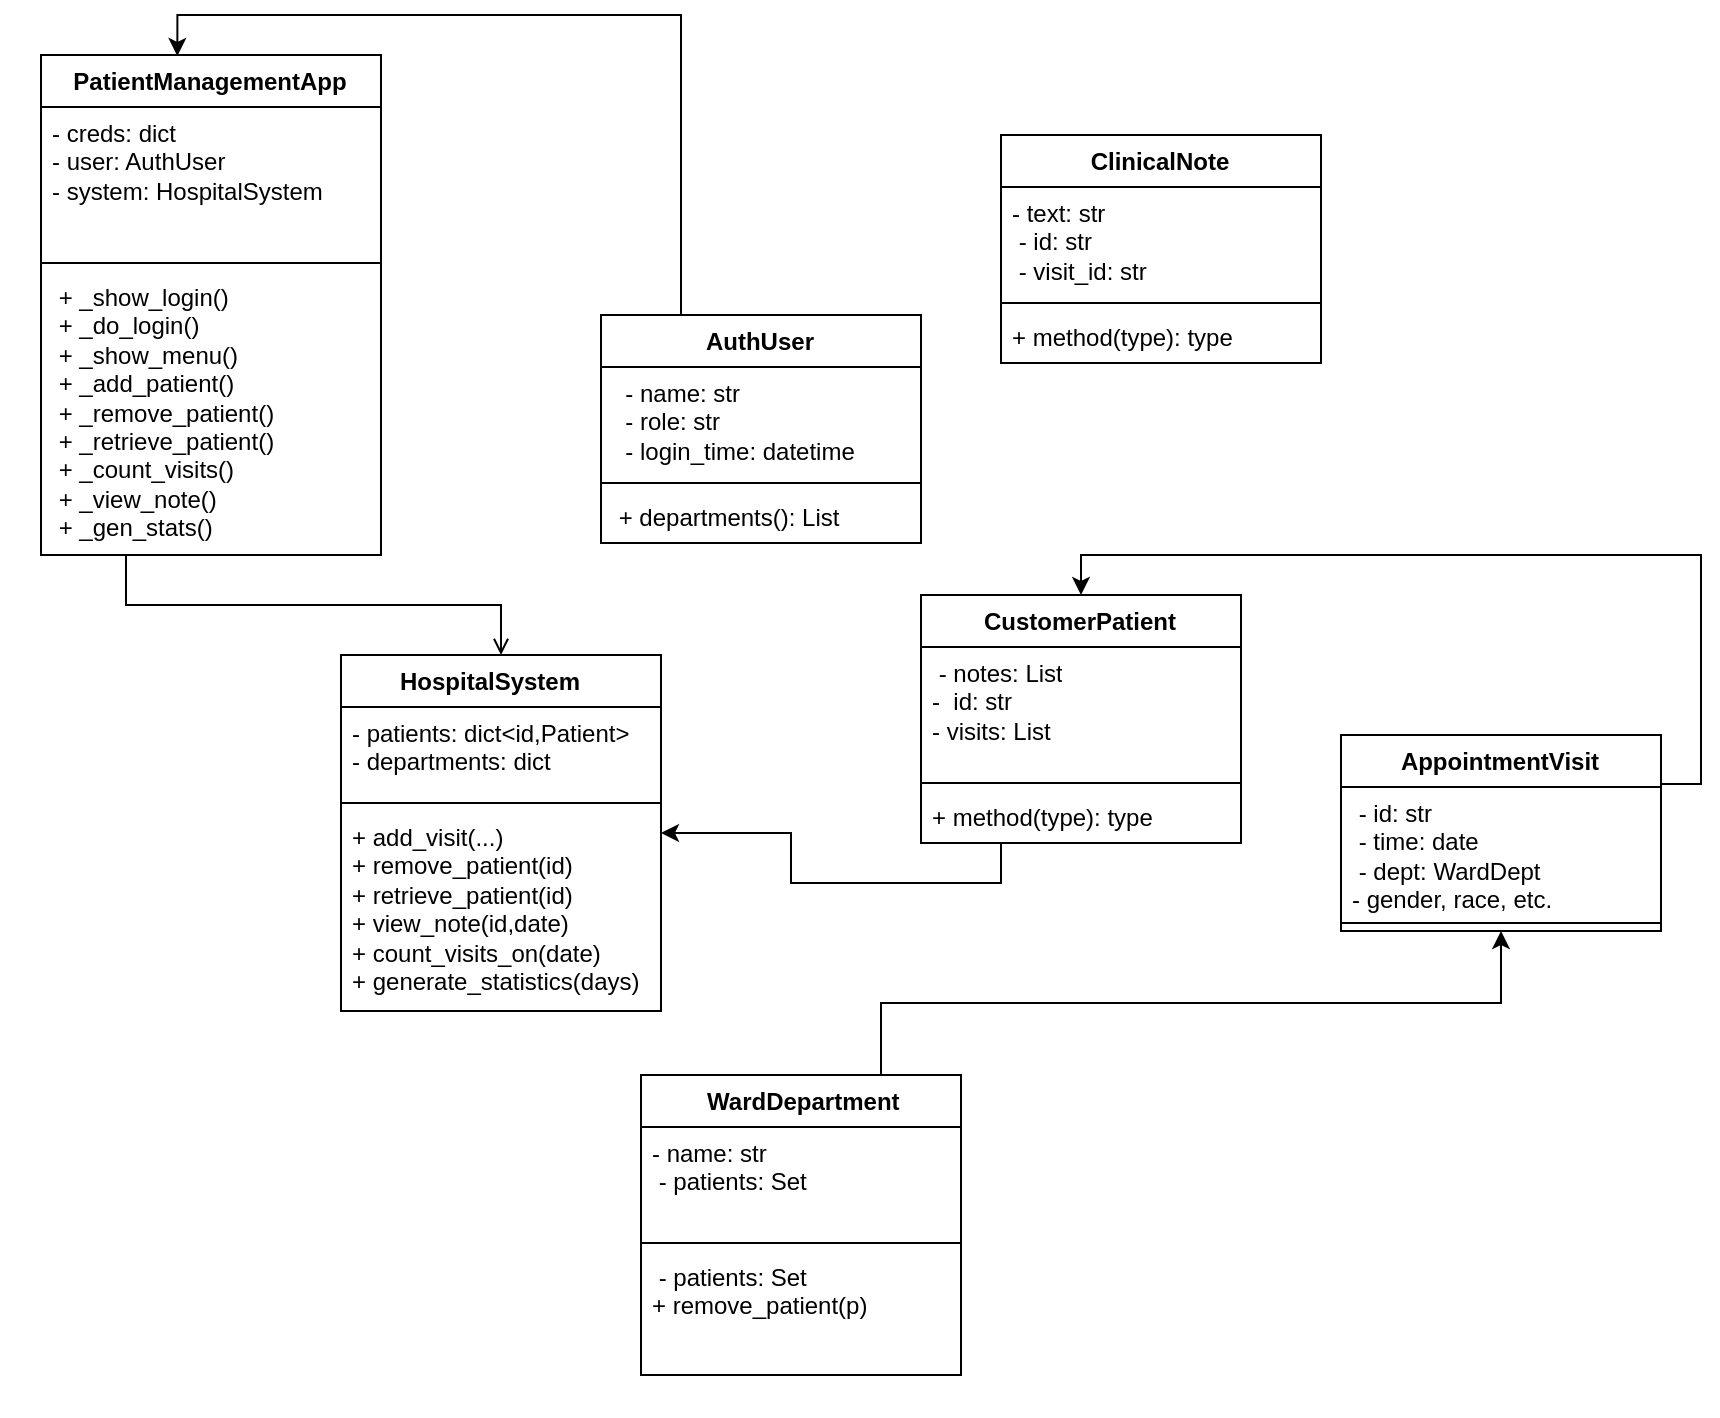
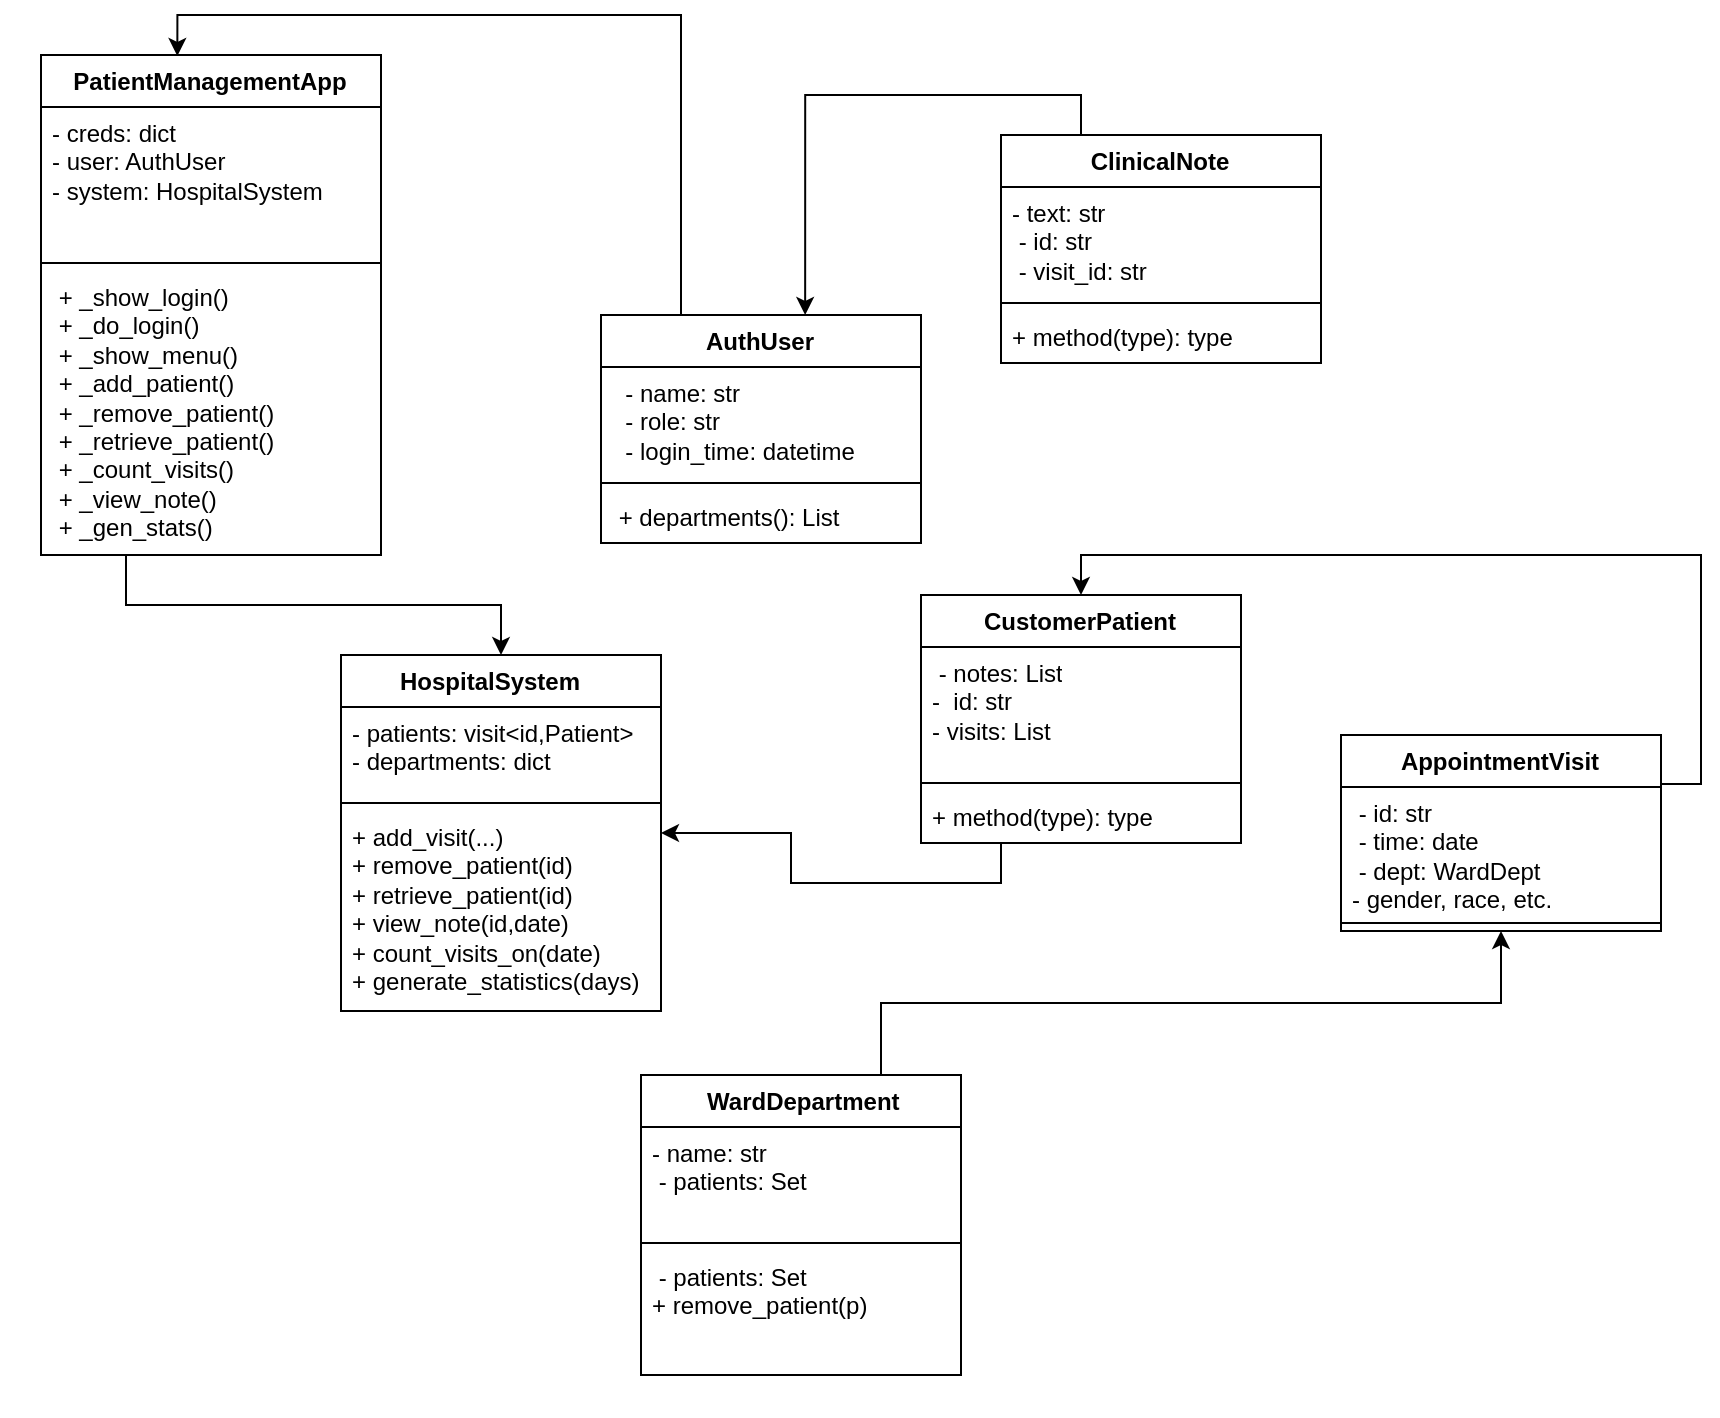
  <mxCell id="0" />
  <mxCell id="1" parent="0" />
- <mxCell id="2" style="edgeStyle=orthogonalEdgeStyle;rounded=0;orthogonalLoop=1;jettySize=auto;html=1;exitX=0.25;exitY=1;exitDx=0;exitDy=0;endArrow=open;" edge="1" parent="1" source="3" target="7"><mxGeometry relative="1" as="geometry" /></mxCell>
+ <mxCell id="2" style="edgeStyle=orthogonalEdgeStyle;rounded=0;orthogonalLoop=1;jettySize=auto;html=1;exitX=0.25;exitY=1;exitDx=0;exitDy=0;" edge="1" parent="1" source="3" target="7"><mxGeometry relative="1" as="geometry" /></mxCell>
  <mxCell id="3" value="PatientManagementApp" style="swimlane;fontStyle=1;align=center;verticalAlign=top;childLayout=stackLayout;horizontal=1;startSize=26;horizontalStack=0;resizeParent=1;resizeParentMax=0;resizeLast=0;collapsible=1;marginBottom=0;whiteSpace=wrap;html=1;" vertex="1" parent="1"><mxGeometry x="20" y="20" width="170" height="250" as="geometry" /></mxCell>
  <mxCell id="4" value="- creds: dict&amp;nbsp;&amp;nbsp;&amp;nbsp;&amp;nbsp;&amp;nbsp;&amp;nbsp;&amp;nbsp;&amp;nbsp;&amp;nbsp;&amp;nbsp;&amp;nbsp;&amp;nbsp;&amp;nbsp; &amp;nbsp;&lt;br&gt;- user: AuthUser&amp;nbsp;&amp;nbsp;&amp;nbsp;&amp;nbsp;&amp;nbsp;&amp;nbsp;&amp;nbsp;&amp;nbsp;&amp;nbsp;&amp;nbsp;&amp;nbsp;&amp;nbsp;&amp;nbsp;&amp;nbsp;&amp;nbsp;&amp;nbsp;&amp;nbsp;&amp;nbsp;&amp;nbsp;&amp;nbsp; - system: HospitalSystem&amp;nbsp;&amp;nbsp;&amp;nbsp; " style="text;strokeColor=none;fillColor=none;align=left;verticalAlign=top;spacingLeft=4;spacingRight=4;overflow=hidden;rotatable=0;points=[[0,0.5],[1,0.5]];portConstraint=eastwest;whiteSpace=wrap;html=1;" vertex="1" parent="3"><mxGeometry y="26" width="170" height="74" as="geometry" /></mxCell>
  <mxCell id="5" value="" style="line;strokeWidth=1;fillColor=none;align=left;verticalAlign=middle;spacingTop=-1;spacingLeft=3;spacingRight=3;rotatable=0;labelPosition=right;points=[];portConstraint=eastwest;strokeColor=inherit;" vertex="1" parent="3"><mxGeometry y="100" width="170" height="8" as="geometry" /></mxCell>
  <mxCell id="6" value="&amp;nbsp;+ _show_login()&amp;nbsp;&amp;nbsp;&amp;nbsp;&amp;nbsp;&amp;nbsp;&amp;nbsp;&amp;nbsp;&amp;nbsp;&amp;nbsp;&amp;nbsp;&amp;nbsp; &amp;nbsp;&lt;br&gt;&amp;nbsp;+ _do_login()&amp;nbsp;&amp;nbsp;&amp;nbsp;&amp;nbsp;&amp;nbsp;&amp;nbsp;&amp;nbsp;&amp;nbsp;&amp;nbsp;&amp;nbsp;&amp;nbsp;&amp;nbsp;&amp;nbsp; &amp;nbsp;&lt;br&gt;&amp;nbsp;+ _show_menu()&amp;nbsp;&amp;nbsp;&amp;nbsp;&amp;nbsp;&amp;nbsp;&amp;nbsp;&amp;nbsp;&amp;nbsp;&amp;nbsp;&amp;nbsp;&amp;nbsp;&amp;nbsp; &amp;nbsp;&lt;br&gt;&amp;nbsp;+ _add_patient()&amp;nbsp;&amp;nbsp;&amp;nbsp;&amp;nbsp;&amp;nbsp;&amp;nbsp;&amp;nbsp;&amp;nbsp;&amp;nbsp;&amp;nbsp; &amp;nbsp;&lt;br&gt;&amp;nbsp;+ _remove_patient()&amp;nbsp;&amp;nbsp;&amp;nbsp;&amp;nbsp;&amp;nbsp;&amp;nbsp;&amp;nbsp; &amp;nbsp;&lt;br&gt;&amp;nbsp;+ _retrieve_patient()&amp;nbsp;&amp;nbsp;&amp;nbsp;&amp;nbsp;&amp;nbsp; &amp;nbsp;&lt;br&gt;&amp;nbsp;+ _count_visits()&amp;nbsp;&amp;nbsp;&amp;nbsp;&amp;nbsp;&amp;nbsp;&amp;nbsp;&amp;nbsp;&amp;nbsp;&amp;nbsp; &amp;nbsp;&lt;br&gt;&amp;nbsp;+ _view_note()&amp;nbsp;&amp;nbsp;&amp;nbsp;&amp;nbsp;&amp;nbsp;&amp;nbsp;&amp;nbsp;&amp;nbsp;&amp;nbsp;&amp;nbsp;&amp;nbsp;&amp;nbsp; &amp;nbsp;&lt;br&gt;&amp;nbsp;+ _gen_stats()&amp;nbsp;&amp;nbsp;&amp;nbsp;&amp;nbsp;&amp;nbsp;&amp;nbsp;&amp;nbsp;&amp;nbsp;&amp;nbsp; " style="text;strokeColor=none;fillColor=none;align=left;verticalAlign=top;spacingLeft=4;spacingRight=4;overflow=hidden;rotatable=0;points=[[0,0.5],[1,0.5]];portConstraint=eastwest;whiteSpace=wrap;html=1;" vertex="1" parent="3"><mxGeometry y="108" width="170" height="142" as="geometry" /></mxCell>
  <mxCell id="7" value="HospitalSystem&amp;nbsp;&amp;nbsp;&amp;nbsp; " style="swimlane;fontStyle=1;align=center;verticalAlign=top;childLayout=stackLayout;horizontal=1;startSize=26;horizontalStack=0;resizeParent=1;resizeParentMax=0;resizeLast=0;collapsible=1;marginBottom=0;whiteSpace=wrap;html=1;" vertex="1" parent="1"><mxGeometry x="170" y="320" width="160" height="178" as="geometry" /></mxCell>
- <mxCell id="8" value="- patients: dict&amp;lt;id,Patient&amp;gt;&lt;br&gt;- departments: dict&amp;nbsp;&amp;nbsp;&amp;nbsp;&amp;nbsp;&amp;nbsp;&amp;nbsp;&amp;nbsp;&amp;nbsp; " style="text;strokeColor=none;fillColor=none;align=left;verticalAlign=top;spacingLeft=4;spacingRight=4;overflow=hidden;rotatable=0;points=[[0,0.5],[1,0.5]];portConstraint=eastwest;whiteSpace=wrap;html=1;" vertex="1" parent="7"><mxGeometry y="26" width="160" height="44" as="geometry" /></mxCell>
+ <mxCell id="8" value="- patients: visit&amp;lt;id,Patient&amp;gt;&lt;br&gt;- departments: dict&amp;nbsp;&amp;nbsp;&amp;nbsp;&amp;nbsp;&amp;nbsp;&amp;nbsp;&amp;nbsp;&amp;nbsp; " style="text;strokeColor=none;fillColor=none;align=left;verticalAlign=top;spacingLeft=4;spacingRight=4;overflow=hidden;rotatable=0;points=[[0,0.5],[1,0.5]];portConstraint=eastwest;whiteSpace=wrap;html=1;" vertex="1" parent="7"><mxGeometry y="26" width="160" height="44" as="geometry" /></mxCell>
  <mxCell id="9" value="" style="line;strokeWidth=1;fillColor=none;align=left;verticalAlign=middle;spacingTop=-1;spacingLeft=3;spacingRight=3;rotatable=0;labelPosition=right;points=[];portConstraint=eastwest;strokeColor=inherit;" vertex="1" parent="7"><mxGeometry y="70" width="160" height="8" as="geometry" /></mxCell>
  <mxCell id="10" value="+ add_visit(...)&amp;nbsp;&amp;nbsp;&amp;nbsp;&amp;nbsp;&amp;nbsp;&amp;nbsp;&amp;nbsp;&amp;nbsp;&amp;nbsp;&amp;nbsp; &amp;nbsp; &amp;nbsp; &amp;nbsp; &amp;nbsp; &amp;nbsp; + remove_patient(id)&amp;nbsp;&amp;nbsp;&amp;nbsp;&amp;nbsp;&amp;nbsp;&amp;nbsp; &amp;nbsp;&lt;br&gt;+ retrieve_patient(id)&amp;nbsp;&amp;nbsp;&amp;nbsp;&amp;nbsp; &amp;nbsp;&lt;br&gt;+ view_note(id,date)&amp;nbsp;&amp;nbsp;&amp;nbsp;&amp;nbsp;&amp;nbsp;&amp;nbsp; &amp;nbsp;&lt;br&gt;+ count_visits_on(date)&amp;nbsp;&amp;nbsp;&amp;nbsp; &amp;nbsp;&lt;br&gt;+ generate_statistics(days) " style="text;strokeColor=none;fillColor=none;align=left;verticalAlign=top;spacingLeft=4;spacingRight=4;overflow=hidden;rotatable=0;points=[[0,0.5],[1,0.5]];portConstraint=eastwest;whiteSpace=wrap;html=1;" vertex="1" parent="7"><mxGeometry y="78" width="160" height="100" as="geometry" /></mxCell>
  <mxCell id="11" value="AppointmentVisit" style="swimlane;fontStyle=1;align=center;verticalAlign=top;childLayout=stackLayout;horizontal=1;startSize=26;horizontalStack=0;resizeParent=1;resizeParentMax=0;resizeLast=0;collapsible=1;marginBottom=0;whiteSpace=wrap;html=1;" vertex="1" parent="1"><mxGeometry x="670" y="360" width="160" height="98" as="geometry" /></mxCell>
  <mxCell id="12" value="&lt;div&gt;&amp;nbsp;- id: str&amp;nbsp;&amp;nbsp;&amp;nbsp;&amp;nbsp;&amp;nbsp;&amp;nbsp; &lt;br&gt;&lt;/div&gt;&lt;div&gt;&amp;nbsp;- time: date&amp;nbsp; &lt;br&gt;&lt;/div&gt;&lt;div&gt;&amp;nbsp;- dept: WardDept&lt;/div&gt;&lt;div&gt;- gender, race, etc.&lt;/div&gt;" style="text;strokeColor=none;fillColor=none;align=left;verticalAlign=top;spacingLeft=4;spacingRight=4;overflow=hidden;rotatable=0;points=[[0,0.5],[1,0.5]];portConstraint=eastwest;whiteSpace=wrap;html=1;" vertex="1" parent="11"><mxGeometry y="26" width="160" height="64" as="geometry" /></mxCell>
  <mxCell id="13" value="" style="line;strokeWidth=1;fillColor=none;align=left;verticalAlign=middle;spacingTop=-1;spacingLeft=3;spacingRight=3;rotatable=0;labelPosition=right;points=[];portConstraint=eastwest;strokeColor=inherit;" vertex="1" parent="11"><mxGeometry y="90" width="160" height="8" as="geometry" /></mxCell>
  <mxCell id="14" value="AuthUser" style="swimlane;fontStyle=1;align=center;verticalAlign=top;childLayout=stackLayout;horizontal=1;startSize=26;horizontalStack=0;resizeParent=1;resizeParentMax=0;resizeLast=0;collapsible=1;marginBottom=0;whiteSpace=wrap;html=1;" vertex="1" parent="1"><mxGeometry x="300" y="150" width="160" height="114" as="geometry" /></mxCell>
  <mxCell id="15" value="&amp;nbsp; - name: str&amp;nbsp;&amp;nbsp;&amp;nbsp;&amp;nbsp;&amp;nbsp;&amp;nbsp;&amp;nbsp;&amp;nbsp; &amp;nbsp;&lt;br&gt;&amp;nbsp; - role: str&amp;nbsp;&amp;nbsp;&amp;nbsp;&amp;nbsp;&amp;nbsp;&amp;nbsp;&amp;nbsp;&amp;nbsp; &amp;nbsp;&lt;br&gt;&amp;nbsp; - login_time: datetime" style="text;strokeColor=none;fillColor=none;align=left;verticalAlign=top;spacingLeft=4;spacingRight=4;overflow=hidden;rotatable=0;points=[[0,0.5],[1,0.5]];portConstraint=eastwest;whiteSpace=wrap;html=1;" vertex="1" parent="14"><mxGeometry y="26" width="160" height="54" as="geometry" /></mxCell>
  <mxCell id="16" value="" style="line;strokeWidth=1;fillColor=none;align=left;verticalAlign=middle;spacingTop=-1;spacingLeft=3;spacingRight=3;rotatable=0;labelPosition=right;points=[];portConstraint=eastwest;strokeColor=inherit;" vertex="1" parent="14"><mxGeometry y="80" width="160" height="8" as="geometry" /></mxCell>
  <mxCell id="17" value="&amp;nbsp;+ departments(): List" style="text;strokeColor=none;fillColor=none;align=left;verticalAlign=top;spacingLeft=4;spacingRight=4;overflow=hidden;rotatable=0;points=[[0,0.5],[1,0.5]];portConstraint=eastwest;whiteSpace=wrap;html=1;" vertex="1" parent="14"><mxGeometry y="88" width="160" height="26" as="geometry" /></mxCell>
  <mxCell id="18" style="edgeStyle=orthogonalEdgeStyle;rounded=0;orthogonalLoop=1;jettySize=auto;html=1;exitX=1;exitY=0.25;exitDx=0;exitDy=0;entryX=0.5;entryY=0;entryDx=0;entryDy=0;" edge="1" parent="1" source="11" target="21"><mxGeometry relative="1" as="geometry"><mxPoint x="670" y="61" as="targetPoint" /></mxGeometry></mxCell>
  <mxCell id="19" style="edgeStyle=orthogonalEdgeStyle;rounded=0;orthogonalLoop=1;jettySize=auto;html=1;exitX=0.25;exitY=0;exitDx=0;exitDy=0;entryX=0.401;entryY=0.002;entryDx=0;entryDy=0;entryPerimeter=0;" edge="1" parent="1" source="14" target="3"><mxGeometry relative="1" as="geometry" /></mxCell>
  <mxCell id="20" style="edgeStyle=orthogonalEdgeStyle;rounded=0;orthogonalLoop=1;jettySize=auto;html=1;exitX=0.25;exitY=1;exitDx=0;exitDy=0;" edge="1" parent="1" source="21" target="7"><mxGeometry relative="1" as="geometry" /></mxCell>
  <mxCell id="21" value="CustomerPatient" style="swimlane;fontStyle=1;align=center;verticalAlign=top;childLayout=stackLayout;horizontal=1;startSize=26;horizontalStack=0;resizeParent=1;resizeParentMax=0;resizeLast=0;collapsible=1;marginBottom=0;whiteSpace=wrap;html=1;" vertex="1" parent="1"><mxGeometry x="460" y="290" width="160" height="124" as="geometry" /></mxCell>
  <mxCell id="22" value="&lt;div&gt;&amp;nbsp;- notes: List&lt;/div&gt;&lt;div&gt;-&amp;nbsp; id: str&amp;nbsp;&amp;nbsp;&amp;nbsp;&amp;nbsp;&amp;nbsp; &lt;br&gt;&lt;/div&gt;- visits: List " style="text;strokeColor=none;fillColor=none;align=left;verticalAlign=top;spacingLeft=4;spacingRight=4;overflow=hidden;rotatable=0;points=[[0,0.5],[1,0.5]];portConstraint=eastwest;whiteSpace=wrap;html=1;" vertex="1" parent="21"><mxGeometry y="26" width="160" height="64" as="geometry" /></mxCell>
  <mxCell id="23" value="" style="line;strokeWidth=1;fillColor=none;align=left;verticalAlign=middle;spacingTop=-1;spacingLeft=3;spacingRight=3;rotatable=0;labelPosition=right;points=[];portConstraint=eastwest;strokeColor=inherit;" vertex="1" parent="21"><mxGeometry y="90" width="160" height="8" as="geometry" /></mxCell>
  <mxCell id="24" value="+ method(type): type" style="text;strokeColor=none;fillColor=none;align=left;verticalAlign=top;spacingLeft=4;spacingRight=4;overflow=hidden;rotatable=0;points=[[0,0.5],[1,0.5]];portConstraint=eastwest;whiteSpace=wrap;html=1;" vertex="1" parent="21"><mxGeometry y="98" width="160" height="26" as="geometry" /></mxCell>
  <mxCell id="25" value="ClinicalNote" style="swimlane;fontStyle=1;align=center;verticalAlign=top;childLayout=stackLayout;horizontal=1;startSize=26;horizontalStack=0;resizeParent=1;resizeParentMax=0;resizeLast=0;collapsible=1;marginBottom=0;whiteSpace=wrap;html=1;" vertex="1" parent="1"><mxGeometry x="500" y="60" width="160" height="114" as="geometry" /></mxCell>
  <mxCell id="26" value="&lt;div&gt;- text: str&amp;nbsp; &lt;br&gt;&lt;/div&gt;&lt;div&gt;&amp;nbsp;- id: str&amp;nbsp;&amp;nbsp;&amp;nbsp; &lt;br&gt;&lt;/div&gt;&lt;div&gt;&amp;nbsp;- visit_id: str&amp;nbsp; &lt;br&gt;&lt;/div&gt;&lt;div&gt;&lt;br&gt;&lt;/div&gt;" style="text;strokeColor=none;fillColor=none;align=left;verticalAlign=top;spacingLeft=4;spacingRight=4;overflow=hidden;rotatable=0;points=[[0,0.5],[1,0.5]];portConstraint=eastwest;whiteSpace=wrap;html=1;" vertex="1" parent="25"><mxGeometry y="26" width="160" height="54" as="geometry" /></mxCell>
  <mxCell id="27" value="" style="line;strokeWidth=1;fillColor=none;align=left;verticalAlign=middle;spacingTop=-1;spacingLeft=3;spacingRight=3;rotatable=0;labelPosition=right;points=[];portConstraint=eastwest;strokeColor=inherit;" vertex="1" parent="25"><mxGeometry y="80" width="160" height="8" as="geometry" /></mxCell>
  <mxCell id="28" value="+ method(type): type" style="text;strokeColor=none;fillColor=none;align=left;verticalAlign=top;spacingLeft=4;spacingRight=4;overflow=hidden;rotatable=0;points=[[0,0.5],[1,0.5]];portConstraint=eastwest;whiteSpace=wrap;html=1;" vertex="1" parent="25"><mxGeometry y="88" width="160" height="26" as="geometry" /></mxCell>
+ <mxCell id="29" style="edgeStyle=orthogonalEdgeStyle;rounded=0;orthogonalLoop=1;jettySize=auto;html=1;exitX=0.25;exitY=0;exitDx=0;exitDy=0;entryX=0.638;entryY=0;entryDx=0;entryDy=0;entryPerimeter=0;" edge="1" parent="1" source="25" target="14"><mxGeometry relative="1" as="geometry" /></mxCell>
  <mxCell id="30" style="edgeStyle=orthogonalEdgeStyle;rounded=0;orthogonalLoop=1;jettySize=auto;html=1;exitX=0.75;exitY=0;exitDx=0;exitDy=0;" edge="1" parent="1" source="31" target="11"><mxGeometry relative="1" as="geometry" /></mxCell>
  <mxCell id="31" value="&amp;nbsp;WardDepartment" style="swimlane;fontStyle=1;align=center;verticalAlign=top;childLayout=stackLayout;horizontal=1;startSize=26;horizontalStack=0;resizeParent=1;resizeParentMax=0;resizeLast=0;collapsible=1;marginBottom=0;whiteSpace=wrap;html=1;" vertex="1" parent="1"><mxGeometry x="320" y="530" width="160" height="150" as="geometry" /></mxCell>
  <mxCell id="32" value="&lt;div&gt;- name: str&amp;nbsp;&amp;nbsp;&amp;nbsp; &lt;br&gt;&lt;/div&gt;&lt;div&gt;&amp;nbsp;- patients: Set&amp;nbsp; &lt;br&gt;&lt;/div&gt;" style="text;strokeColor=none;fillColor=none;align=left;verticalAlign=top;spacingLeft=4;spacingRight=4;overflow=hidden;rotatable=0;points=[[0,0.5],[1,0.5]];portConstraint=eastwest;whiteSpace=wrap;html=1;" vertex="1" parent="31"><mxGeometry y="26" width="160" height="54" as="geometry" /></mxCell>
  <mxCell id="33" value="" style="line;strokeWidth=1;fillColor=none;align=left;verticalAlign=middle;spacingTop=-1;spacingLeft=3;spacingRight=3;rotatable=0;labelPosition=right;points=[];portConstraint=eastwest;strokeColor=inherit;" vertex="1" parent="31"><mxGeometry y="80" width="160" height="8" as="geometry" /></mxCell>
  <mxCell id="34" value="&lt;div&gt;&amp;nbsp;- patients: Set&amp;nbsp; &lt;br&gt;&lt;/div&gt;&lt;div&gt;+ remove_patient(p)&lt;/div&gt;" style="text;strokeColor=none;fillColor=none;align=left;verticalAlign=top;spacingLeft=4;spacingRight=4;overflow=hidden;rotatable=0;points=[[0,0.5],[1,0.5]];portConstraint=eastwest;whiteSpace=wrap;html=1;" vertex="1" parent="31"><mxGeometry y="88" width="160" height="62" as="geometry" /></mxCell>
